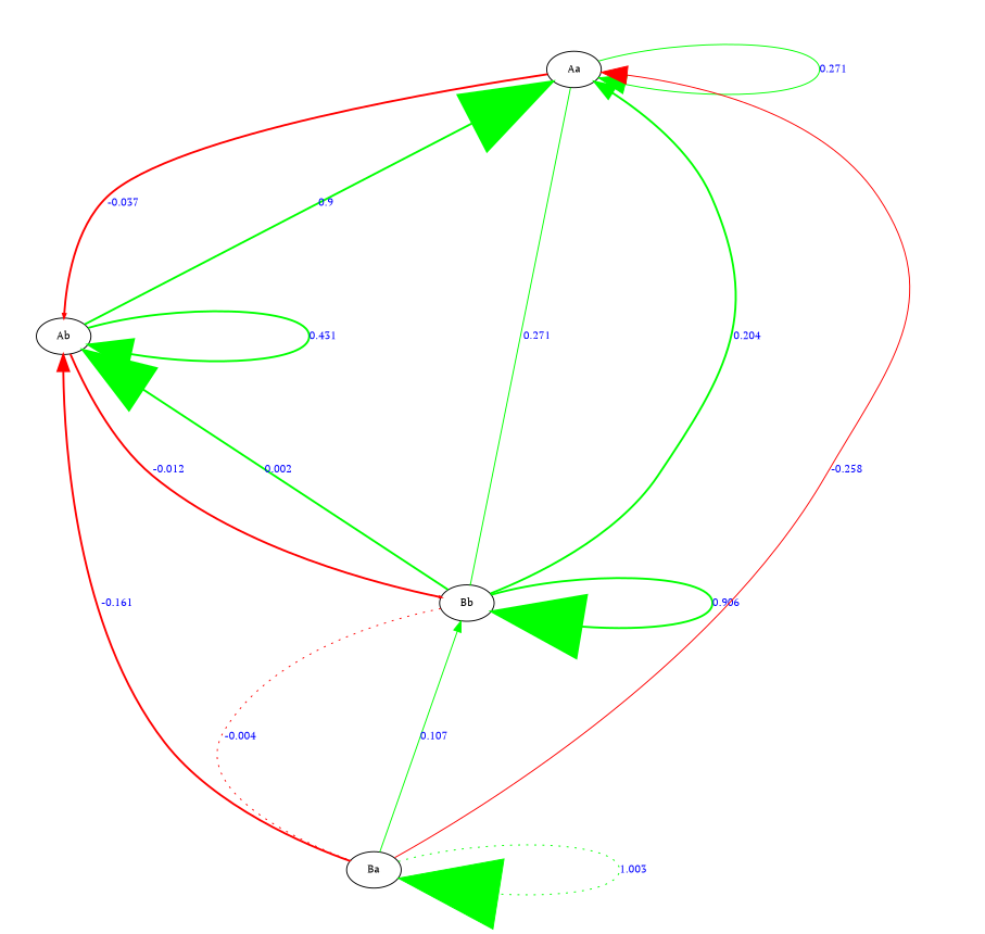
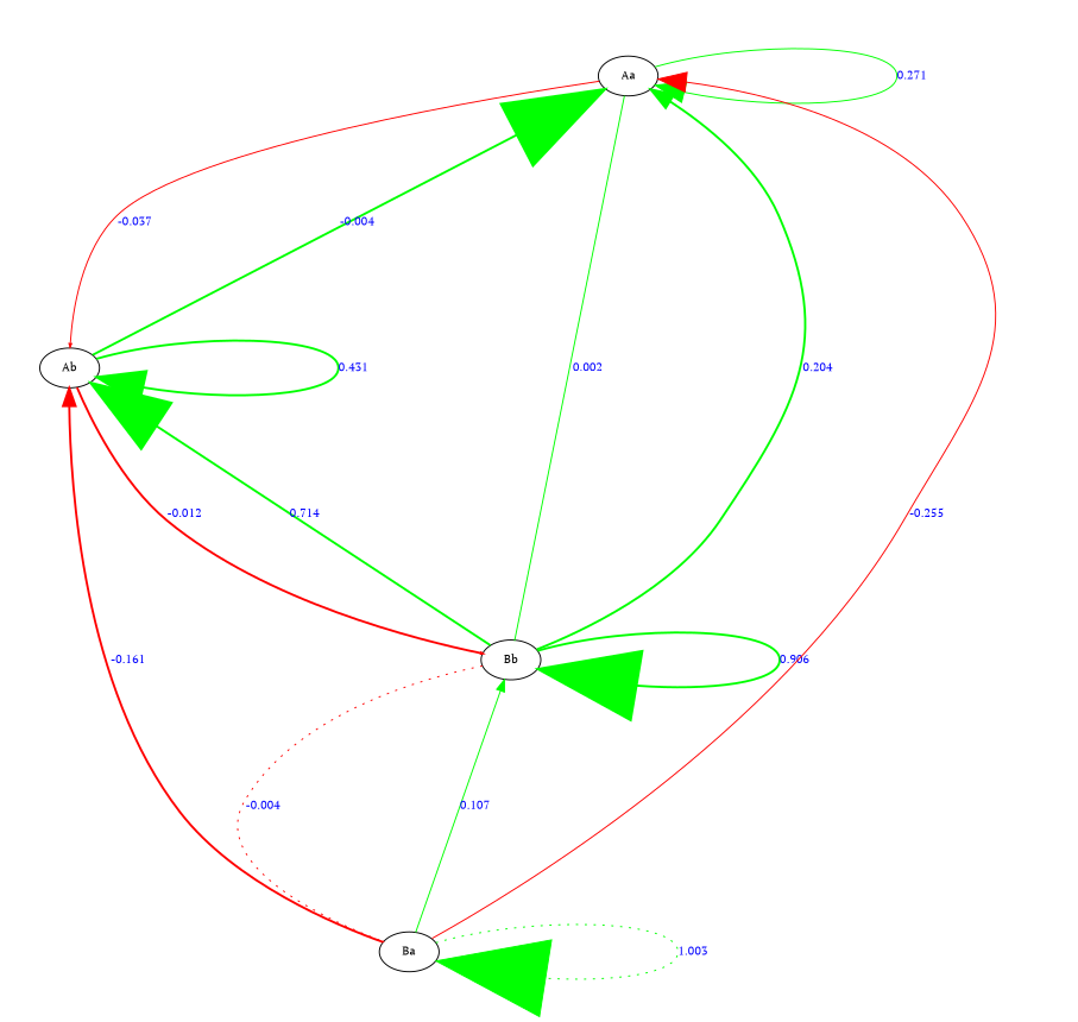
  digraph {
    fixedsize=false
    fontname="PT Serif"
    nodesep=3
    ranksep=3
    node [fontcolor=black fontname="PT Serif" fontsize=11]
    edge [color=green fontcolor=blue fontname="PT Serif" fontsize=11 style=bold weight=1]
    Aa
    Ab
    Bb
    Ba
    Aa -> Aa [arrowsize=2.71 label=0.271 style=solid]
-   Aa -> Ab [arrowsize=0.37 color=red label=-0.037]
-   Aa -> Bb [arrowsize=0.02 label=0.271 style=solid]
-   Ab -> Aa [arrowsize=9.0 label=0.9]
+   Aa -> Ab [arrowsize=0.37 color=red label=-0.037 style=solid]
+   Aa -> Bb [arrowsize=0.02 label=0.002 style=solid]
+   Ab -> Aa [arrowsize=9.0 label=-0.004]
    Ab -> Ab [arrowsize=4.31 label=0.431]
    Ab -> Bb [arrowsize=0.12 color=red label=-0.012]
    Bb -> Aa [arrowsize=2.04 label=0.204]
-   Bb -> Ab [arrowsize=7.14 label=0.002]
+   Bb -> Ab [arrowsize=7.14 label=0.714]
    Bb -> Bb [arrowsize=9.06 label=0.906]
    Bb -> Ba [arrowsize=0.04 color=red label=-0.004 style=dotted]
-   Ba -> Aa [arrowsize=2.55 color=red label=-0.258 style=solid]
+   Ba -> Aa [arrowsize=2.55 color=red label=-0.255 style=solid]
    Ba -> Ab [arrowsize=1.61 color=red label=-0.161]
    Ba -> Bb [arrowsize=1.07 label=0.107 style=solid]
    Ba -> Ba [arrowsize=10.03 label=1.003 style=dotted]
  }
